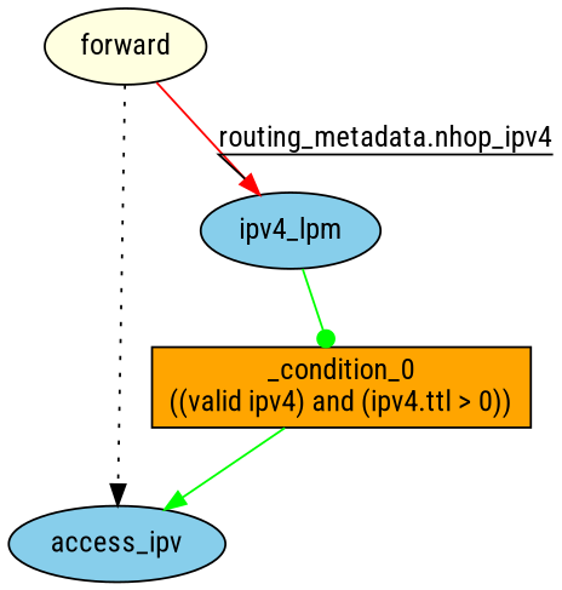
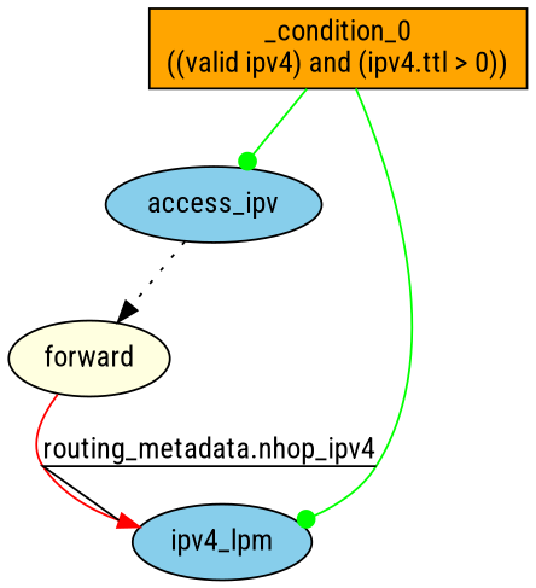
  digraph {
    fontname="Roboto Condensed"
    node [fillcolor=skyblue fontname="Roboto Condensed" style=filled]
    edge [color=green decorate=true fontname="Roboto Condensed"]
    n1 [fillcolor=orange label="_condition_0\n((valid ipv4) and (ipv4.ttl > 0))" shape=box]
    n2 [label=access_ipv]
    ipv4_lpm
    forward [fillcolor=lightyellow]
-   n1 -> n2 [arrowhead=normal]
-   ipv4_lpm -> n1 [arrowhead=dot]
-   forward -> n2 [style=dotted color="" decorate=""]
+   n1 -> n2 [arrowhead=dot]
+   n1 -> ipv4_lpm [arrowhead=dot]
+   n2 -> forward [style=dotted color="" decorate=""]
    forward -> ipv4_lpm [color=red label="routing_metadata.nhop_ipv4"]
  }
